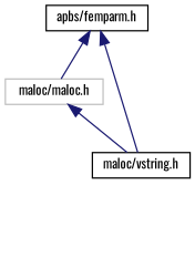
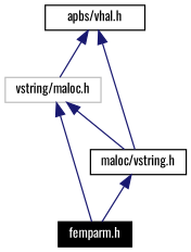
  digraph {
    fontname=Oswald
    node [color=black fontname=Oswald fontsize=10 shape=box]
    edge [color=midnightblue dir=back fontname=Oswald fontsize=10 style=solid]
-   n2 [color=grey75 height=0.2 label="maloc/maloc.h" width=0.4]
+   n1 [fontcolor=white height=0.2 label="femparm.h" style=filled width=0.4]
+   n2 [color=grey75 height=0.2 label="vstring/maloc.h" width=0.4]
    n3 [height=0.2 label="maloc/vstring.h" width=0.4]
-   n4 [height=0.2 label="apbs/femparm.h" width=0.4]
+   n4 [height=0.2 label="apbs/vhal.h" width=0.4]
+   n2 -> n1
    n2 -> n3
+   n3 -> n1
    n4 -> n2
    n4 -> n3
  }
